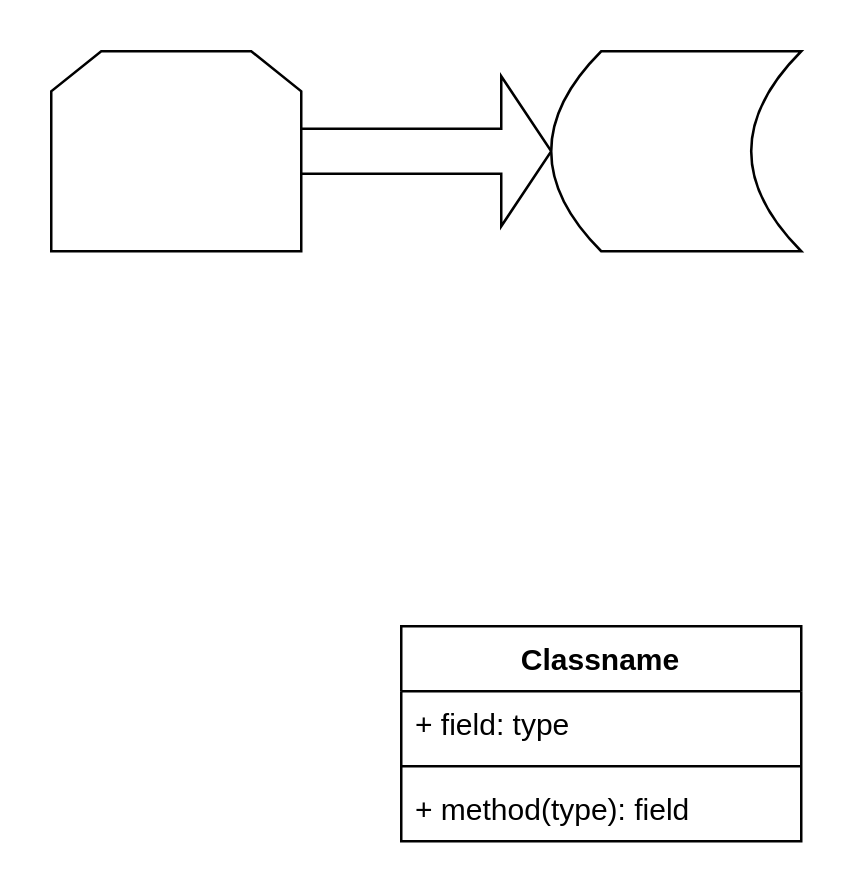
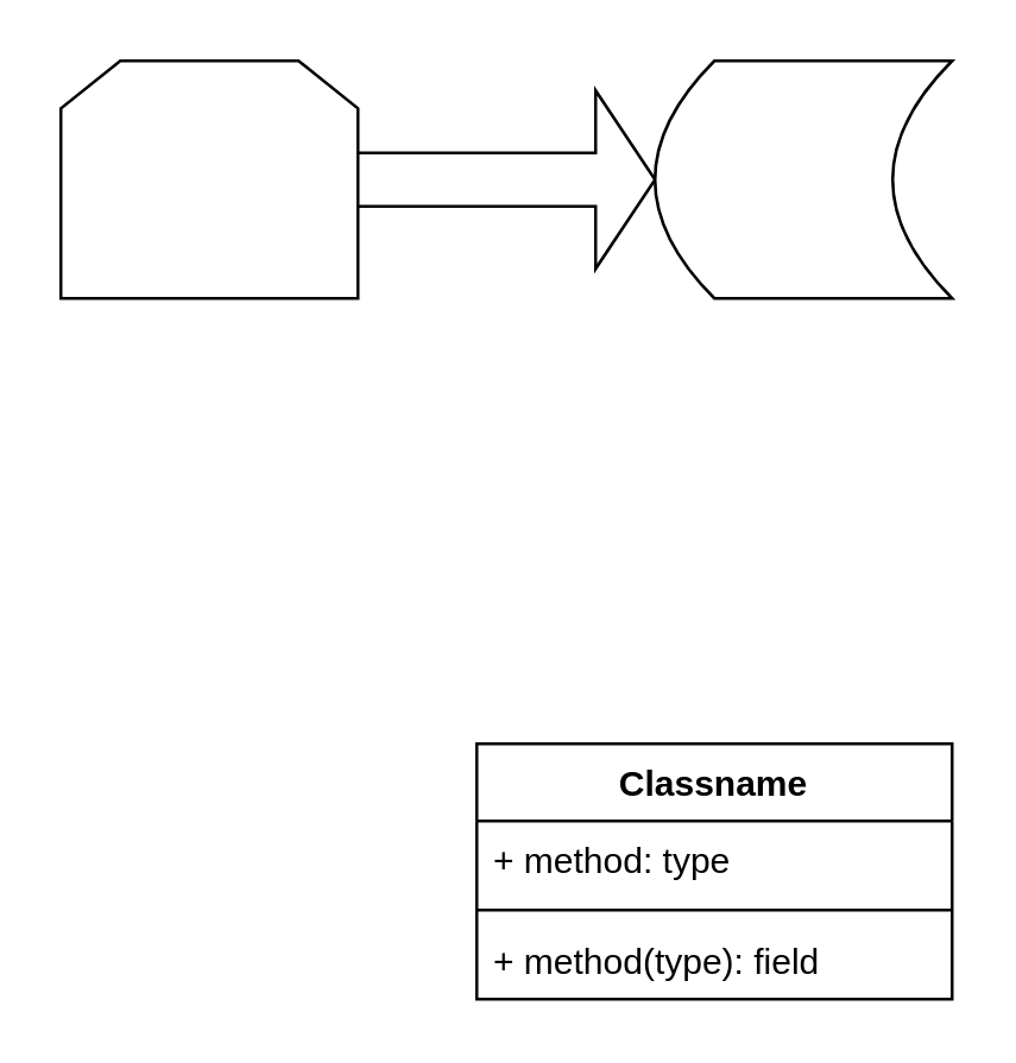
  <mxCell id="0" />
  <mxCell id="1" parent="0" />
  <mxCell id="2" value="" style="shape=loopLimit;whiteSpace=wrap;html=1;" vertex="1" parent="1"><mxGeometry x="20" y="20" width="100" height="80" as="geometry" /></mxCell>
  <mxCell id="3" value="" style="shape=singleArrow;whiteSpace=wrap;html=1;" vertex="1" parent="1"><mxGeometry x="120" y="30" width="100" height="60" as="geometry" /></mxCell>
  <mxCell id="4" value="" style="shape=dataStorage;whiteSpace=wrap;html=1;fixedSize=1;" vertex="1" parent="1"><mxGeometry x="220" y="20" width="100" height="80" as="geometry" /></mxCell>
  <mxCell id="5" value="Classname" style="swimlane;fontStyle=1;align=center;verticalAlign=top;childLayout=stackLayout;horizontal=1;startSize=26;horizontalStack=0;resizeParent=1;resizeParentMax=0;resizeLast=0;collapsible=1;marginBottom=0;" vertex="1" parent="1"><mxGeometry x="160" y="250" width="160" height="86" as="geometry" /></mxCell>
- <mxCell id="6" value="+ field: type" style="text;strokeColor=none;fillColor=none;align=left;verticalAlign=top;spacingLeft=4;spacingRight=4;overflow=hidden;rotatable=0;points=[[0,0.5],[1,0.5]];portConstraint=eastwest;" vertex="1" parent="5"><mxGeometry y="26" width="160" height="26" as="geometry" /></mxCell>
+ <mxCell id="6" value="+ method: type" style="text;strokeColor=none;fillColor=none;align=left;verticalAlign=top;spacingLeft=4;spacingRight=4;overflow=hidden;rotatable=0;points=[[0,0.5],[1,0.5]];portConstraint=eastwest;" vertex="1" parent="5"><mxGeometry y="26" width="160" height="26" as="geometry" /></mxCell>
  <mxCell id="7" value="" style="line;strokeWidth=1;fillColor=none;align=left;verticalAlign=middle;spacingTop=-1;spacingLeft=3;spacingRight=3;rotatable=0;labelPosition=right;points=[];portConstraint=eastwest;" vertex="1" parent="5"><mxGeometry y="52" width="160" height="8" as="geometry" /></mxCell>
  <mxCell id="8" value="+ method(type): field" style="text;strokeColor=none;fillColor=none;align=left;verticalAlign=top;spacingLeft=4;spacingRight=4;overflow=hidden;rotatable=0;points=[[0,0.5],[1,0.5]];portConstraint=eastwest;" vertex="1" parent="5"><mxGeometry y="60" width="160" height="26" as="geometry" /></mxCell>
